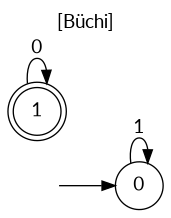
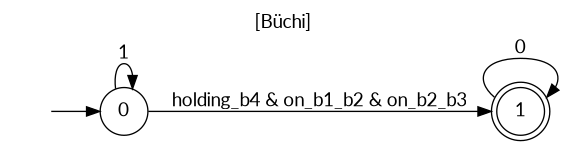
  digraph {
    label="[Büchi]"
    labelloc=t
    rankdir=LR
    fontname=Lato
    node [shape=circle fontname=Lato]
    edge [fontname=Lato]
    I [style=invis width=0]
    n2 [label=0]
    n3 [label=1 peripheries=2]
    I -> n2
    n2 -> n2 [label=1]
+   n2 -> n3 [label="holding_b4 & on_b1_b2 & on_b2_b3"]
    n3 -> n3 [label=0]
  }
